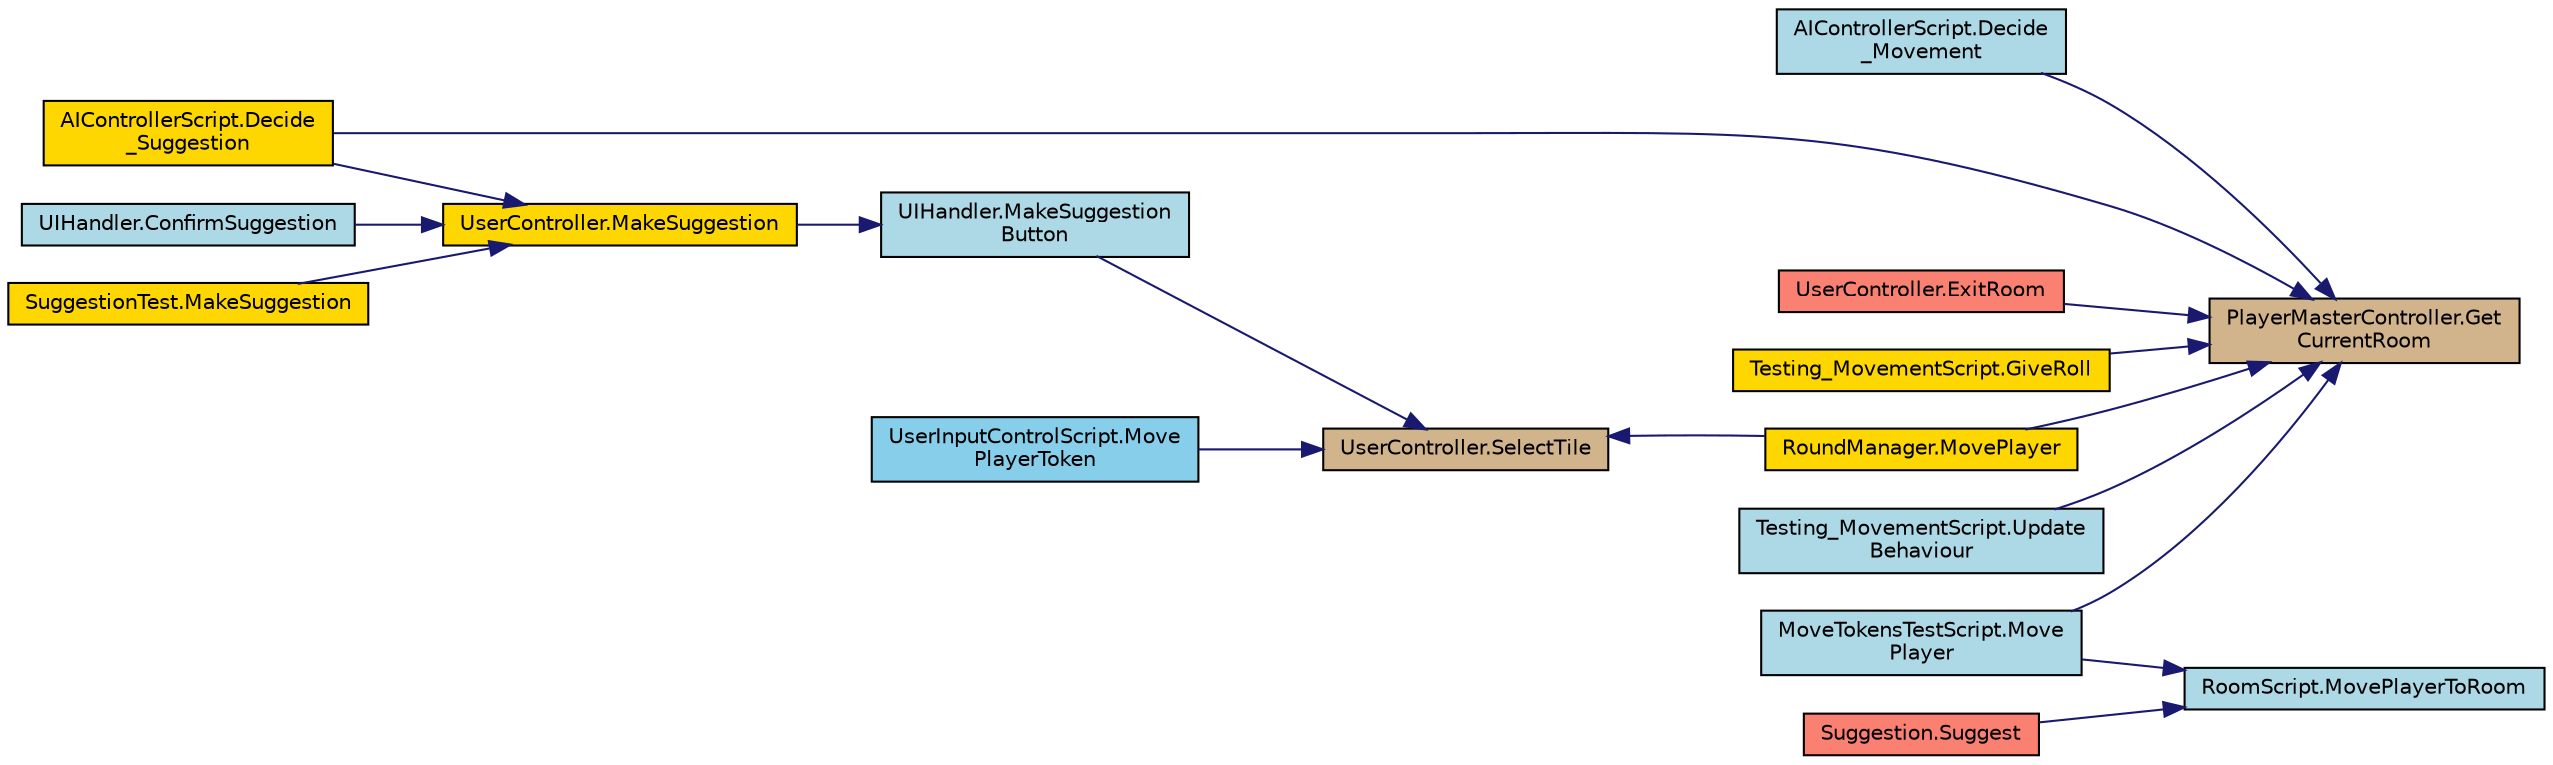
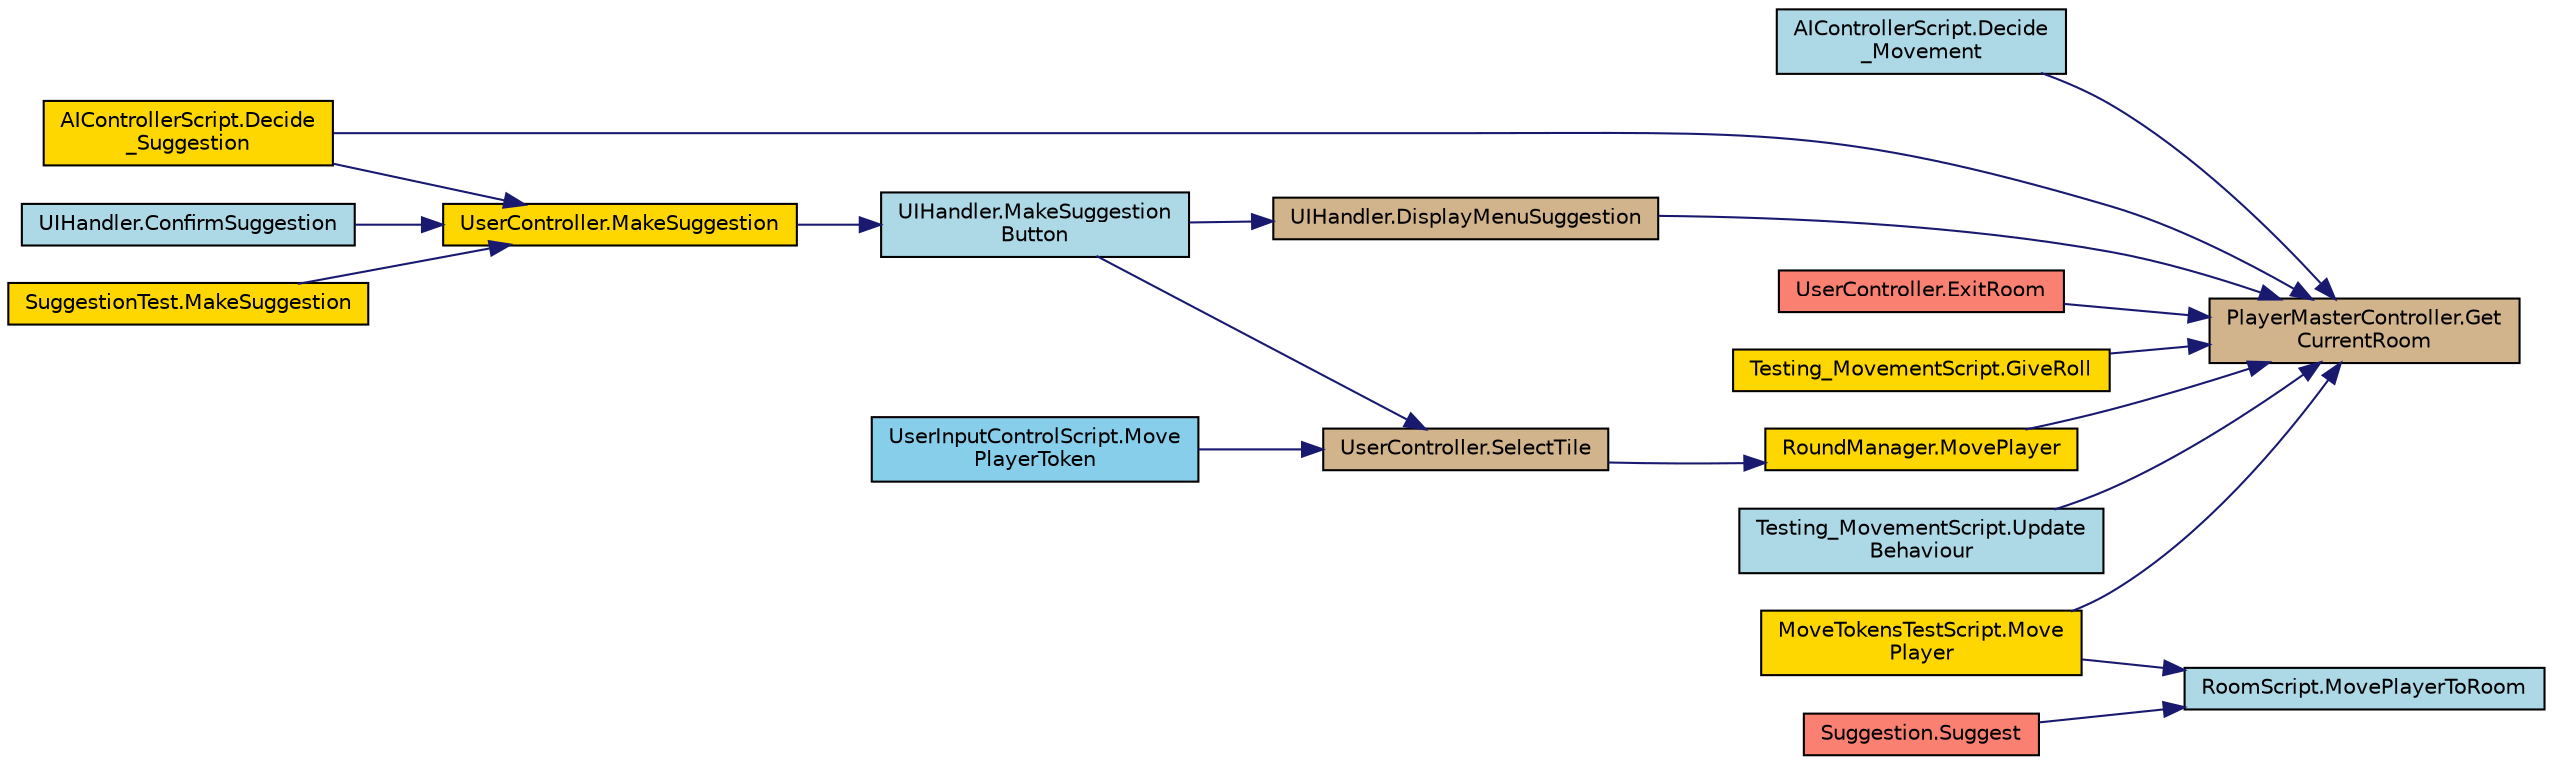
  digraph {
    rankdir=RL
    node [color=black fillcolor=gold fontname=Helvetica fontsize=10 shape=record style=filled]
    edge [color=midnightblue dir=back fontname=Helvetica fontsize=10 labelfontname=Helvetica labelfontsize=10 style=solid]
    n1 [fillcolor=tan fontcolor=black height=0.2 label="PlayerMasterController.Get\lCurrentRoom" width=0.4]
    n2 [fillcolor=lightblue height=0.2 label="AIControllerScript.Decide\l_Movement" width=0.4]
    n3 [height=0.2 label="AIControllerScript.Decide\l_Suggestion" width=0.4]
+   n4 [fillcolor=tan height=0.2 label="UIHandler.DisplayMenuSuggestion" width=0.4]
    n5 [fillcolor=salmon height=0.2 label="UserController.ExitRoom" width=0.4]
    n6 [height=0.2 label="Testing_MovementScript.GiveRoll" width=0.4]
    n7 [height=0.2 label="RoundManager.MovePlayer" width=0.4]
    n8 [fillcolor=lightblue height=0.2 label="Testing_MovementScript.Update\lBehaviour" width=0.4]
-   n9 [fillcolor=lightblue height=0.2 label="MoveTokensTestScript.Move\lPlayer" width=0.4]
+   n9 [height=0.2 label="MoveTokensTestScript.Move\lPlayer" width=0.4]
    n10 [fillcolor=lightblue height=0.2 label="UIHandler.MakeSuggestion\lButton" width=0.4]
    n11 [fillcolor=tan height=0.2 label="UserController.SelectTile" width=0.4]
    n12 [fillcolor=lightblue height=0.2 label="RoomScript.MovePlayerToRoom" width=0.4]
    n13 [fillcolor=salmon height=0.2 label="Suggestion.Suggest" width=0.4]
    n14 [height=0.2 label="UserController.MakeSuggestion" width=0.4]
    n15 [fillcolor=skyblue height=0.2 label="UserInputControlScript.Move\lPlayerToken" width=0.4]
    n16 [fillcolor=lightblue height=0.2 label="UIHandler.ConfirmSuggestion" width=0.4]
    n17 [height=0.2 label="SuggestionTest.MakeSuggestion" width=0.4]
    n1 -> n2
    n1 -> n3
+   n1 -> n4
    n1 -> n5
    n1 -> n6
    n1 -> n7
    n1 -> n8
    n1 -> n9
-   n11 -> n7
+   n4 -> n10
+   n7 -> n11
    n10 -> n14
    n11 -> n10
    n11 -> n15
    n12 -> n9
    n12 -> n13
    n14 -> n3
    n14 -> n16
    n14 -> n17
  }
